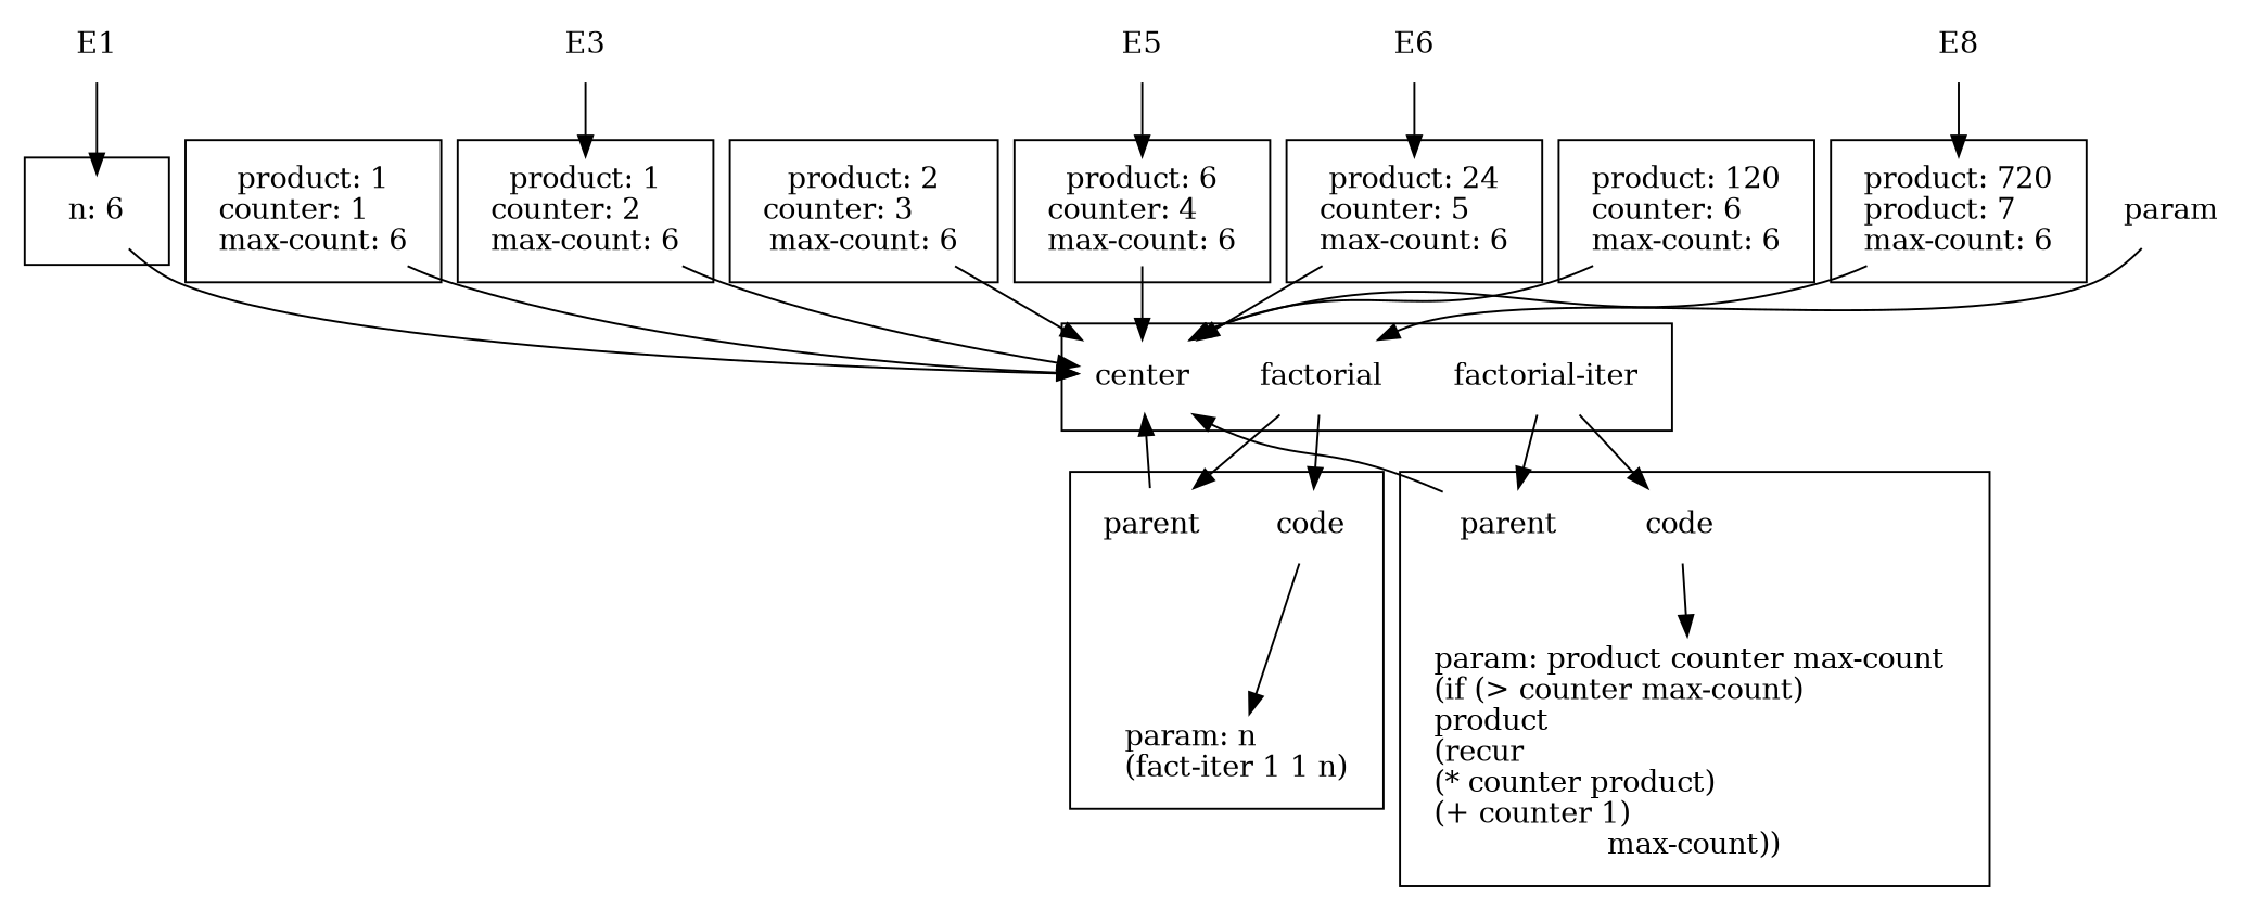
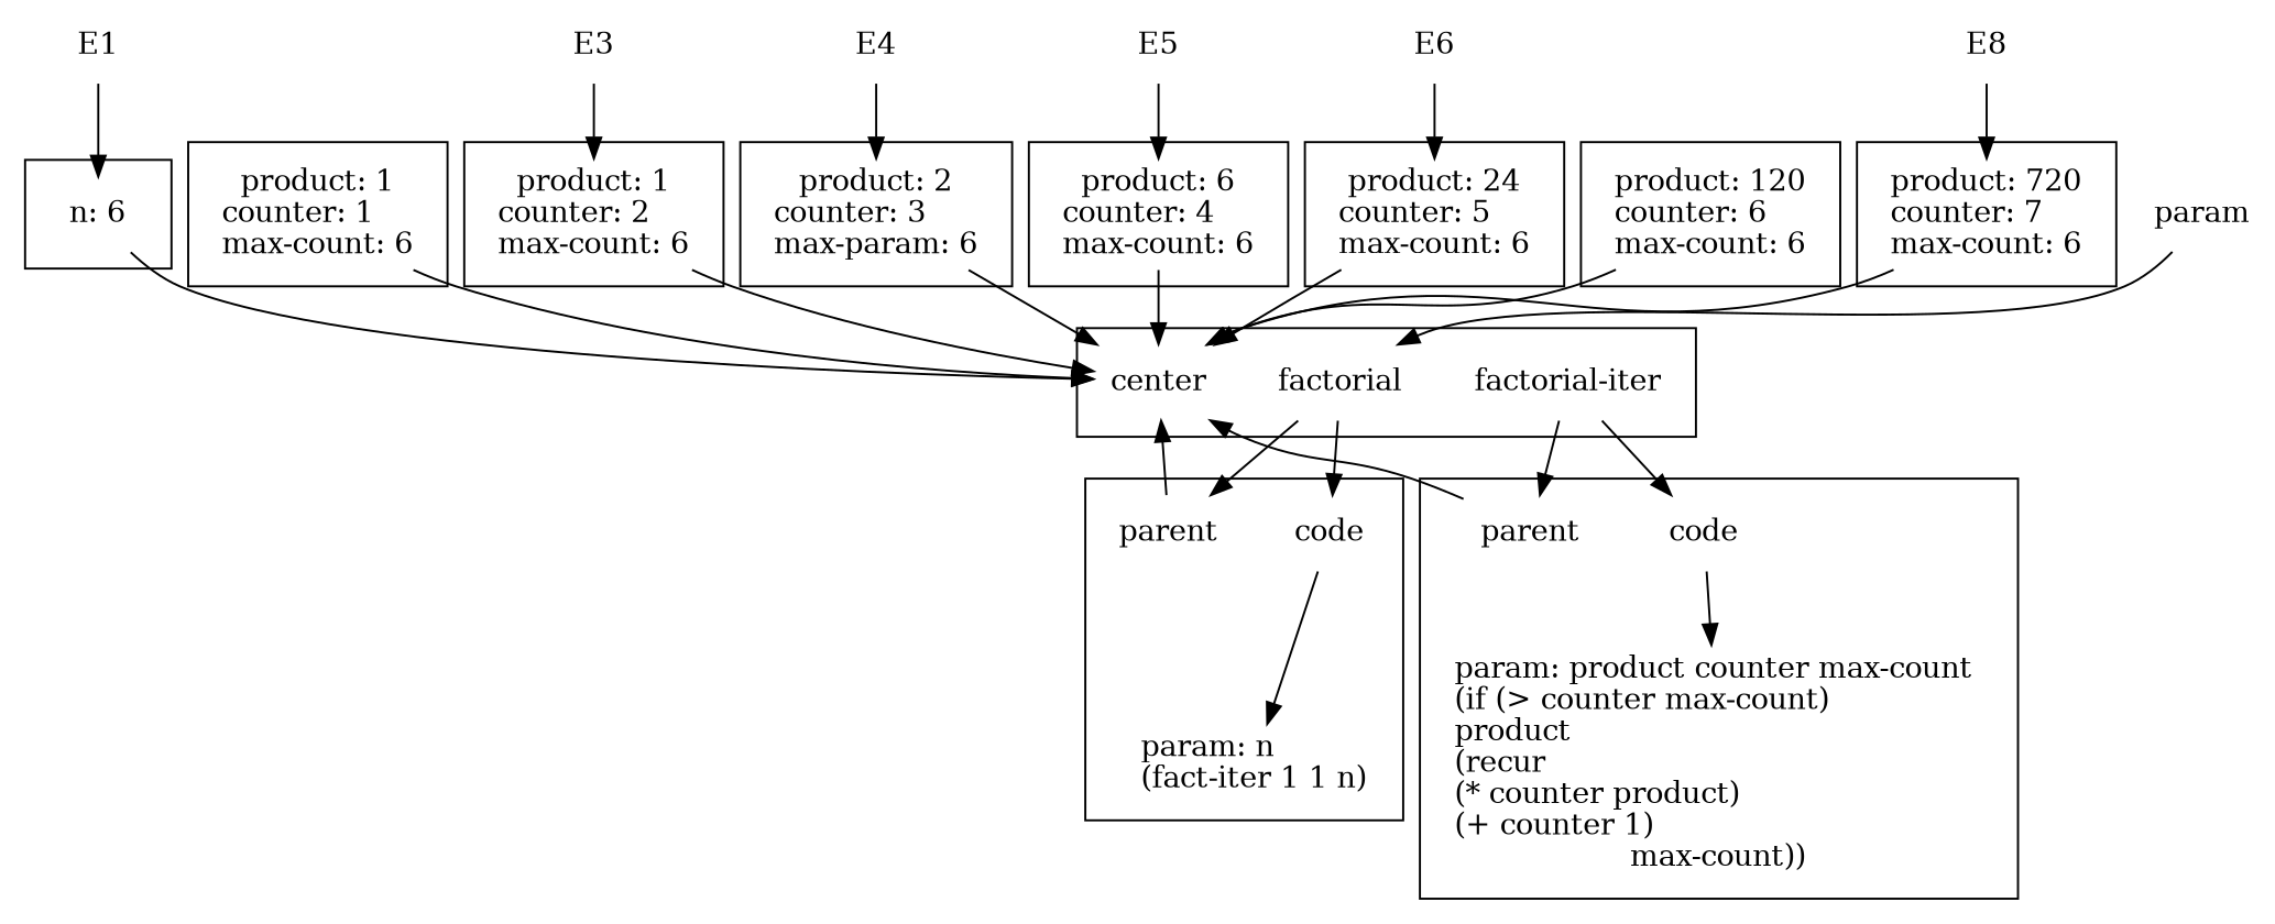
  digraph {
    compound=true
    node [shape=plaintext]
    center
    factorial
    n3 [label="factorial-iter"]
    n4 [label=parent]
    n5 [label=code]
    n6 [label="param: n\l(fact-iter 1 1 n)"]
    n7 [label=parent]
    n8 [label=code]
    n9 [label="param: product counter max-count \l(if (> counter max-count)\lproduct\l(recur\l(* counter product)\l(+ counter 1)\lmax-count))"]
    n10 [label="n: 6"]
    n11 [label="product: 1\ncounter: 1\lmax-count: 6"]
    n12 [label="product: 1\ncounter: 2\lmax-count: 6"]
-   n13 [label="product: 2\ncounter: 3\lmax-count: 6"]
+   n13 [label="product: 2\ncounter: 3\lmax-param: 6"]
    n14 [label="product: 6\ncounter: 4\lmax-count: 6"]
    n15 [label="product: 24\ncounter: 5\lmax-count: 6"]
    n16 [label="product: 120\ncounter: 6\lmax-count: 6"]
-   n17 [label="product: 720\nproduct: 7\lmax-count: 6"]
+   n17 [label="product: 720\ncounter: 7\lmax-count: 6"]
    n18 [label=param]
    E1
    E3
+   E4
    E5
    E6
    E8
    subgraph cluster_1 {
      center
      factorial
      n3
    }
    subgraph cluster_2 {
      n4
      n5
      n6
    }
    subgraph cluster_3 {
      n7
      n8
      n9
    }
    subgraph cluster_4 {
      n10
    }
    subgraph cluster_5 {
      n11
    }
    subgraph cluster_6 {
      n12
    }
    subgraph cluster_7 {
      n13
    }
    subgraph cluster_8 {
      n14
    }
    subgraph cluster_9 {
      n15
    }
    subgraph cluster_10 {
      n16
    }
    subgraph cluster_11 {
      n17
    }
    factorial -> n4
    factorial -> n5
    n3 -> n7
    n3 -> n8
    n4 -> center
    n5 -> n6
    n7 -> center
    n8 -> n9
    n10 -> center
    n11 -> center
    n12 -> center
    n13 -> center
    n14 -> center
    n15 -> center
    n16 -> center
    n17 -> center
    n18 -> factorial
    E1 -> n10
    E3 -> n12
+   E4 -> n13
    E5 -> n14
    E6 -> n15
    E8 -> n17
  }
